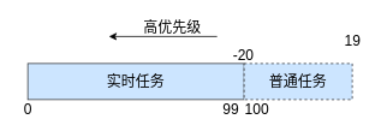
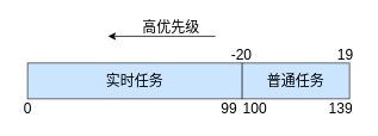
  <mxCell id="0" />
  <mxCell id="1" parent="0" />
  <mxCell id="2" value="实时任务" style="rounded=0;whiteSpace=wrap;html=1;fontSize=16;fillColor=#cce5ff;strokeColor=#36393d;" vertex="1" parent="1"><mxGeometry x="30" y="70" width="240" height="40" as="geometry" /></mxCell>
- <mxCell id="3" value="普通任务" style="rounded=0;whiteSpace=wrap;html=1;fontSize=16;fillColor=#cce5ff;strokeColor=#36393d;dashed=1;" vertex="1" parent="1"><mxGeometry x="270" y="70" width="120" height="40" as="geometry" /></mxCell>
+ <mxCell id="3" value="普通任务" style="rounded=0;whiteSpace=wrap;html=1;fontSize=16;fillColor=#cce5ff;strokeColor=#36393d;" vertex="1" parent="1"><mxGeometry x="270" y="70" width="120" height="40" as="geometry" /></mxCell>
  <mxCell id="4" value="0" style="text;html=1;align=center;verticalAlign=middle;resizable=0;points=[];autosize=1;fontSize=16;" vertex="1" parent="1"><mxGeometry x="20" y="110" width="20" height="20" as="geometry" /></mxCell>
  <mxCell id="5" value="99" style="text;html=1;align=center;verticalAlign=middle;resizable=0;points=[];autosize=1;fontSize=16;" vertex="1" parent="1"><mxGeometry x="240" y="110" width="30" height="20" as="geometry" /></mxCell>
+ <mxCell id="6" value="139" style="text;html=1;align=center;verticalAlign=middle;resizable=0;points=[];autosize=1;fontSize=16;" vertex="1" parent="1"><mxGeometry x="360" y="110" width="40" height="20" as="geometry" /></mxCell>
  <mxCell id="7" value="-20" style="text;html=1;align=center;verticalAlign=middle;resizable=0;points=[];autosize=1;fontSize=16;" vertex="1" parent="1"><mxGeometry x="249" y="50" width="40" height="20" as="geometry" /></mxCell>
- <mxCell id="8" value="19" style="text;html=1;align=center;verticalAlign=middle;resizable=0;points=[];autosize=1;fontSize=16;" vertex="1" parent="1"><mxGeometry x="375" y="35" width="30" height="20" as="geometry" /></mxCell>
+ <mxCell id="8" value="19" style="text;html=1;align=center;verticalAlign=middle;resizable=0;points=[];autosize=1;fontSize=16;" vertex="1" parent="1"><mxGeometry x="370" y="50" width="30" height="20" as="geometry" /></mxCell>
  <mxCell id="9" value="100" style="text;html=1;align=center;verticalAlign=middle;resizable=0;points=[];autosize=1;fontSize=16;" vertex="1" parent="1"><mxGeometry x="264" y="110" width="40" height="20" as="geometry" /></mxCell>
  <mxCell id="10" value="" style="endArrow=classic;html=1;fontSize=16;" edge="1" parent="1"><mxGeometry width="50" height="50" relative="1" as="geometry"><mxPoint x="240" y="40" as="sourcePoint" /><mxPoint x="120" y="40" as="targetPoint" /></mxGeometry></mxCell>
  <mxCell id="11" value="高优先级" style="text;html=1;align=center;verticalAlign=middle;resizable=0;points=[];autosize=1;fontSize=16;" vertex="1" parent="1"><mxGeometry x="150" y="20" width="80" height="20" as="geometry" /></mxCell>
